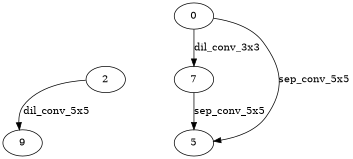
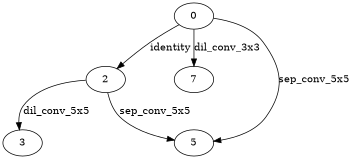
  digraph {
    0
    2
    n3 [label=7]
    5
-   3 [label=9]
+   3
+   0 -> 2 [label=identity]
    0 -> n3 [label=dil_conv_3x3]
    0 -> 5 [label=sep_conv_5x5]
-   n3 -> 5 [label=sep_conv_5x5]
+   2 -> 5 [label=sep_conv_5x5]
    2 -> 3 [label=dil_conv_5x5]
  }
